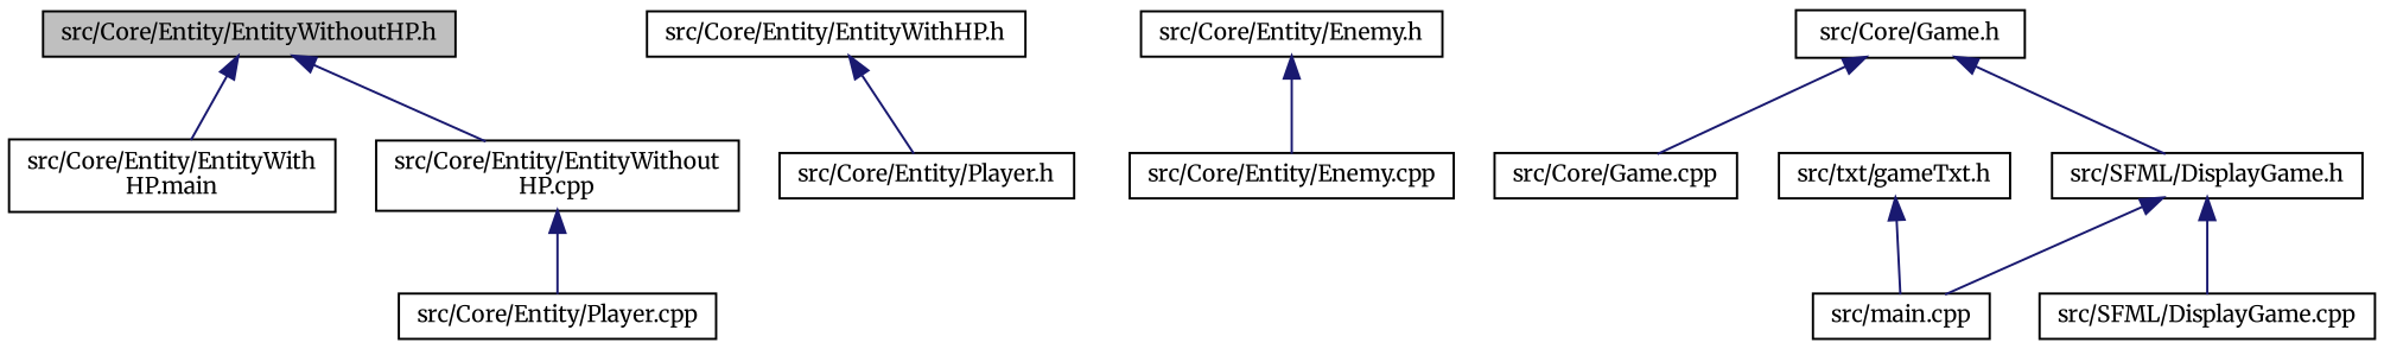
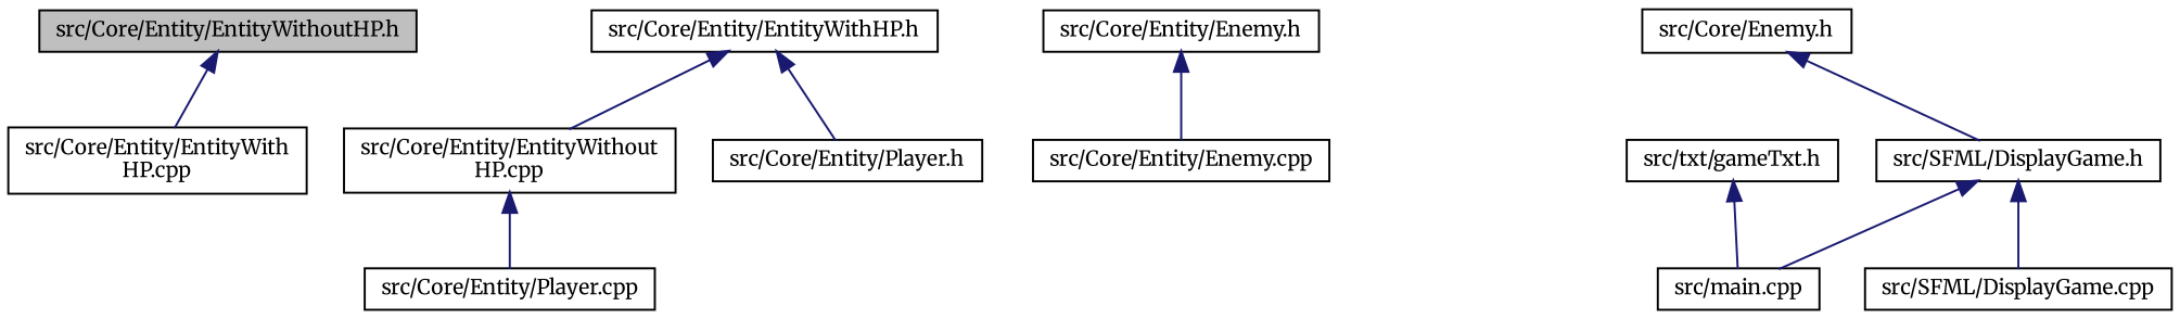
  digraph {
    fontname=Merriweather
    node [color=black fontname=Merriweather fontsize=10 shape=record]
    edge [color=midnightblue dir=back fontname=Merriweather fontsize=10 labelfontname=Helvetica labelfontsize=10 style=solid]
    n1 [fillcolor=grey75 fontcolor=black height=0.2 label="src/Core/Entity/EntityWithoutHP.h" style=filled width=0.4]
-   n2 [height=0.2 label="src/Core/Entity/EntityWith\lHP.main" width=0.4]
+   n2 [height=0.2 label="src/Core/Entity/EntityWith\lHP.cpp" width=0.4]
    n3 [height=0.2 label="src/Core/Entity/EntityWithout\lHP.cpp" width=0.4]
    n4 [height=0.2 label="src/Core/Entity/EntityWithHP.h" width=0.4]
    n5 [height=0.2 label="src/Core/Entity/Player.h" width=0.4]
    n6 [height=0.2 label="src/Core/Entity/Player.cpp" width=0.4]
    n7 [height=0.2 label="src/Core/Entity/Enemy.h" width=0.4]
    n8 [height=0.2 label="src/Core/Entity/Enemy.cpp" width=0.4]
-   n9 [height=0.2 label="src/Core/Game.h" width=0.4]
-   n10 [height=0.2 label="src/Core/Game.cpp" width=0.4]
+   n9 [height=0.2 label="src/Core/Enemy.h" width=0.4]
    n11 [height=0.2 label="src/SFML/DisplayGame.h" width=0.4]
    n12 [height=0.2 label="src/main.cpp" width=0.4]
    n13 [height=0.2 label="src/SFML/DisplayGame.cpp" width=0.4]
    n14 [height=0.2 label="src/txt/gameTxt.h" width=0.4]
    n1 -> n2
-   n1 -> n3
+   n4 -> n3
    n3 -> n6
    n4 -> n5
    n7 -> n8
-   n9 -> n10
    n9 -> n11
    n11 -> n12
    n11 -> n13
    n14 -> n12
  }
